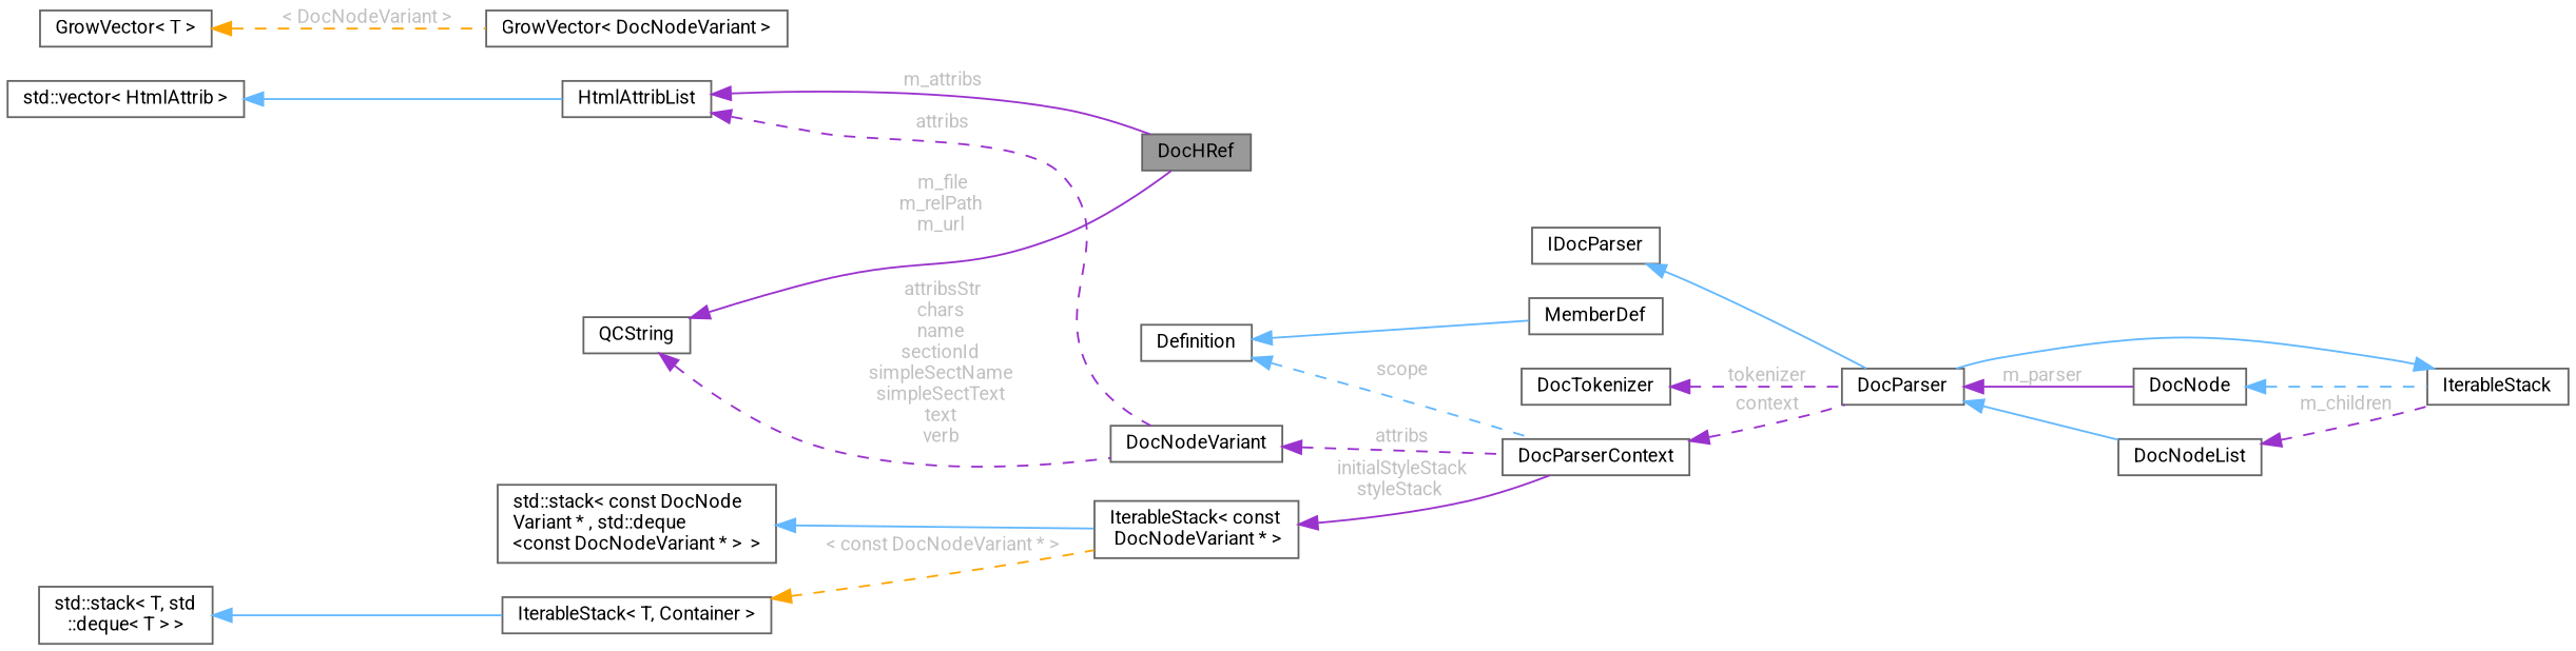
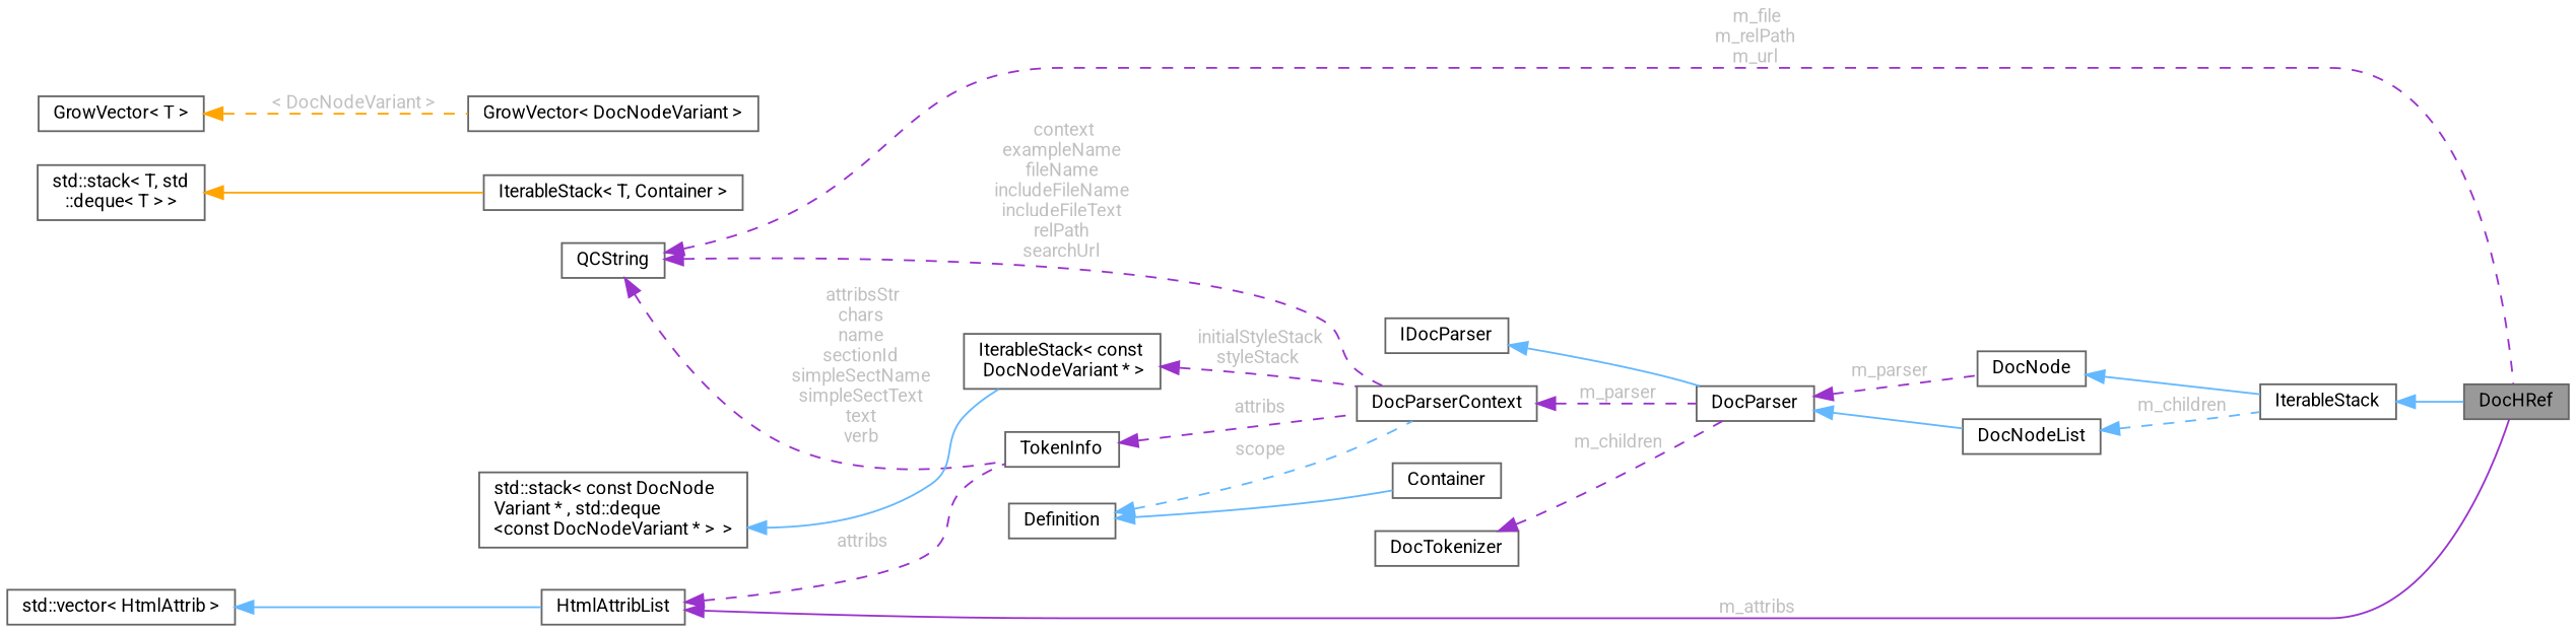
  digraph {
    fontname=Roboto
    rankdir=LR
    node [color=gray40 fillcolor=white fontname=Roboto fontsize=10 shape=box style=filled]
    edge [color=darkorchid3 dir=back fontname=Roboto fontsize=10 labelfontname=Helvetica labelfontsize=10 style=dashed fontcolor=grey]
    n1 [fillcolor=grey60 fontcolor=black height=0.2 label=DocHRef width=0.4]
    n2 [height=0.2 label=IterableStack width=0.4]
    n3 [height=0.2 label=DocNode width=0.4]
    n4 [height=0.2 label=DocParser width=0.4]
    n5 [height=0.2 label=DocNodeList width=0.4]
    n6 [height=0.2 label=IDocParser width=0.4]
    n7 [height=0.2 label=DocParserContext width=0.4]
    n8 [height=0.2 label=Definition width=0.4]
-   n9 [height=0.2 label=MemberDef width=0.4]
+   n9 [height=0.2 label=Container width=0.4]
    n10 [height=0.2 label=QCString width=0.4]
-   n11 [height=0.2 label=DocNodeVariant width=0.4]
+   n11 [height=0.2 label=TokenInfo width=0.4]
    n12 [height=0.2 label="IterableStack\< const\l DocNodeVariant * \>" width=0.4]
    n13 [height=0.2 label="std::stack\< const DocNode\lVariant * , std::deque\l\<const DocNodeVariant * \>  \>" width=0.4]
    n14 [height=0.2 label="IterableStack\< T, Container \>" width=0.4]
    n15 [height=0.2 label="std::stack\< T, std\l::deque\< T \> \>" width=0.4]
    n16 [height=0.2 label=HtmlAttribList width=0.4]
    n17 [height=0.2 label="std::vector\< HtmlAttrib \>" width=0.4]
    n18 [height=0.2 label=DocTokenizer width=0.4]
    n19 [height=0.2 label="GrowVector\< DocNodeVariant \>" width=0.4]
    n20 [height=0.2 label="GrowVector\< T \>" width=0.4]
-   n2 -> n4 [color=steelblue1 style=solid fontcolor=""]
-   n3 -> n2 [color=steelblue1 fontcolor=""]
-   n4 -> n3 [label=" m_parser" style=solid]
+   n2 -> n1 [color=steelblue1 style=solid fontcolor=""]
+   n3 -> n2 [color=steelblue1 style=solid fontcolor=""]
+   n4 -> n3 [label=" m_parser"]
    n4 -> n5 [color=steelblue1 style=solid fontcolor=""]
-   n5 -> n2 [label=" m_children"]
+   n5 -> n2 [color=steelblue1 label=" m_children"]
    n6 -> n4 [color=steelblue1 style=solid fontcolor=""]
-   n7 -> n4 [label=" context"]
+   n7 -> n4 [label=" m_parser"]
    n8 -> n7 [color=steelblue1 label=" scope"]
    n8 -> n9 [color=steelblue1 style=solid fontcolor=""]
-   n10 -> n1 [label=" m_file\nm_relPath\nm_url" style=solid]
+   n10 -> n1 [label=" m_file\nm_relPath\nm_url"]
+   n10 -> n7 [label=" context\nexampleName\nfileName\nincludeFileName\nincludeFileText\nrelPath\nsearchUrl"]
    n10 -> n11 [label=" attribsStr\nchars\nname\nsectionId\nsimpleSectName\nsimpleSectText\ntext\nverb"]
    n11 -> n7 [label=" attribs"]
-   n12 -> n7 [label=" initialStyleStack\nstyleStack" style=solid]
+   n12 -> n7 [label=" initialStyleStack\nstyleStack"]
    n13 -> n12 [color=steelblue1 style=solid fontcolor=""]
-   n14 -> n12 [color=orange label=" \< const DocNodeVariant * \>"]
-   n15 -> n14 [color=steelblue1 style=solid fontcolor=""]
+   n15 -> n14 [color=orange style=solid fontcolor=""]
    n16 -> n1 [label=" m_attribs" style=solid]
    n16 -> n11 [label=" attribs"]
    n17 -> n16 [color=steelblue1 style=solid fontcolor=""]
-   n18 -> n4 [label=" tokenizer"]
+   n18 -> n4 [label=" m_children"]
    n20 -> n19 [color=orange label=" \< DocNodeVariant \>"]
  }
